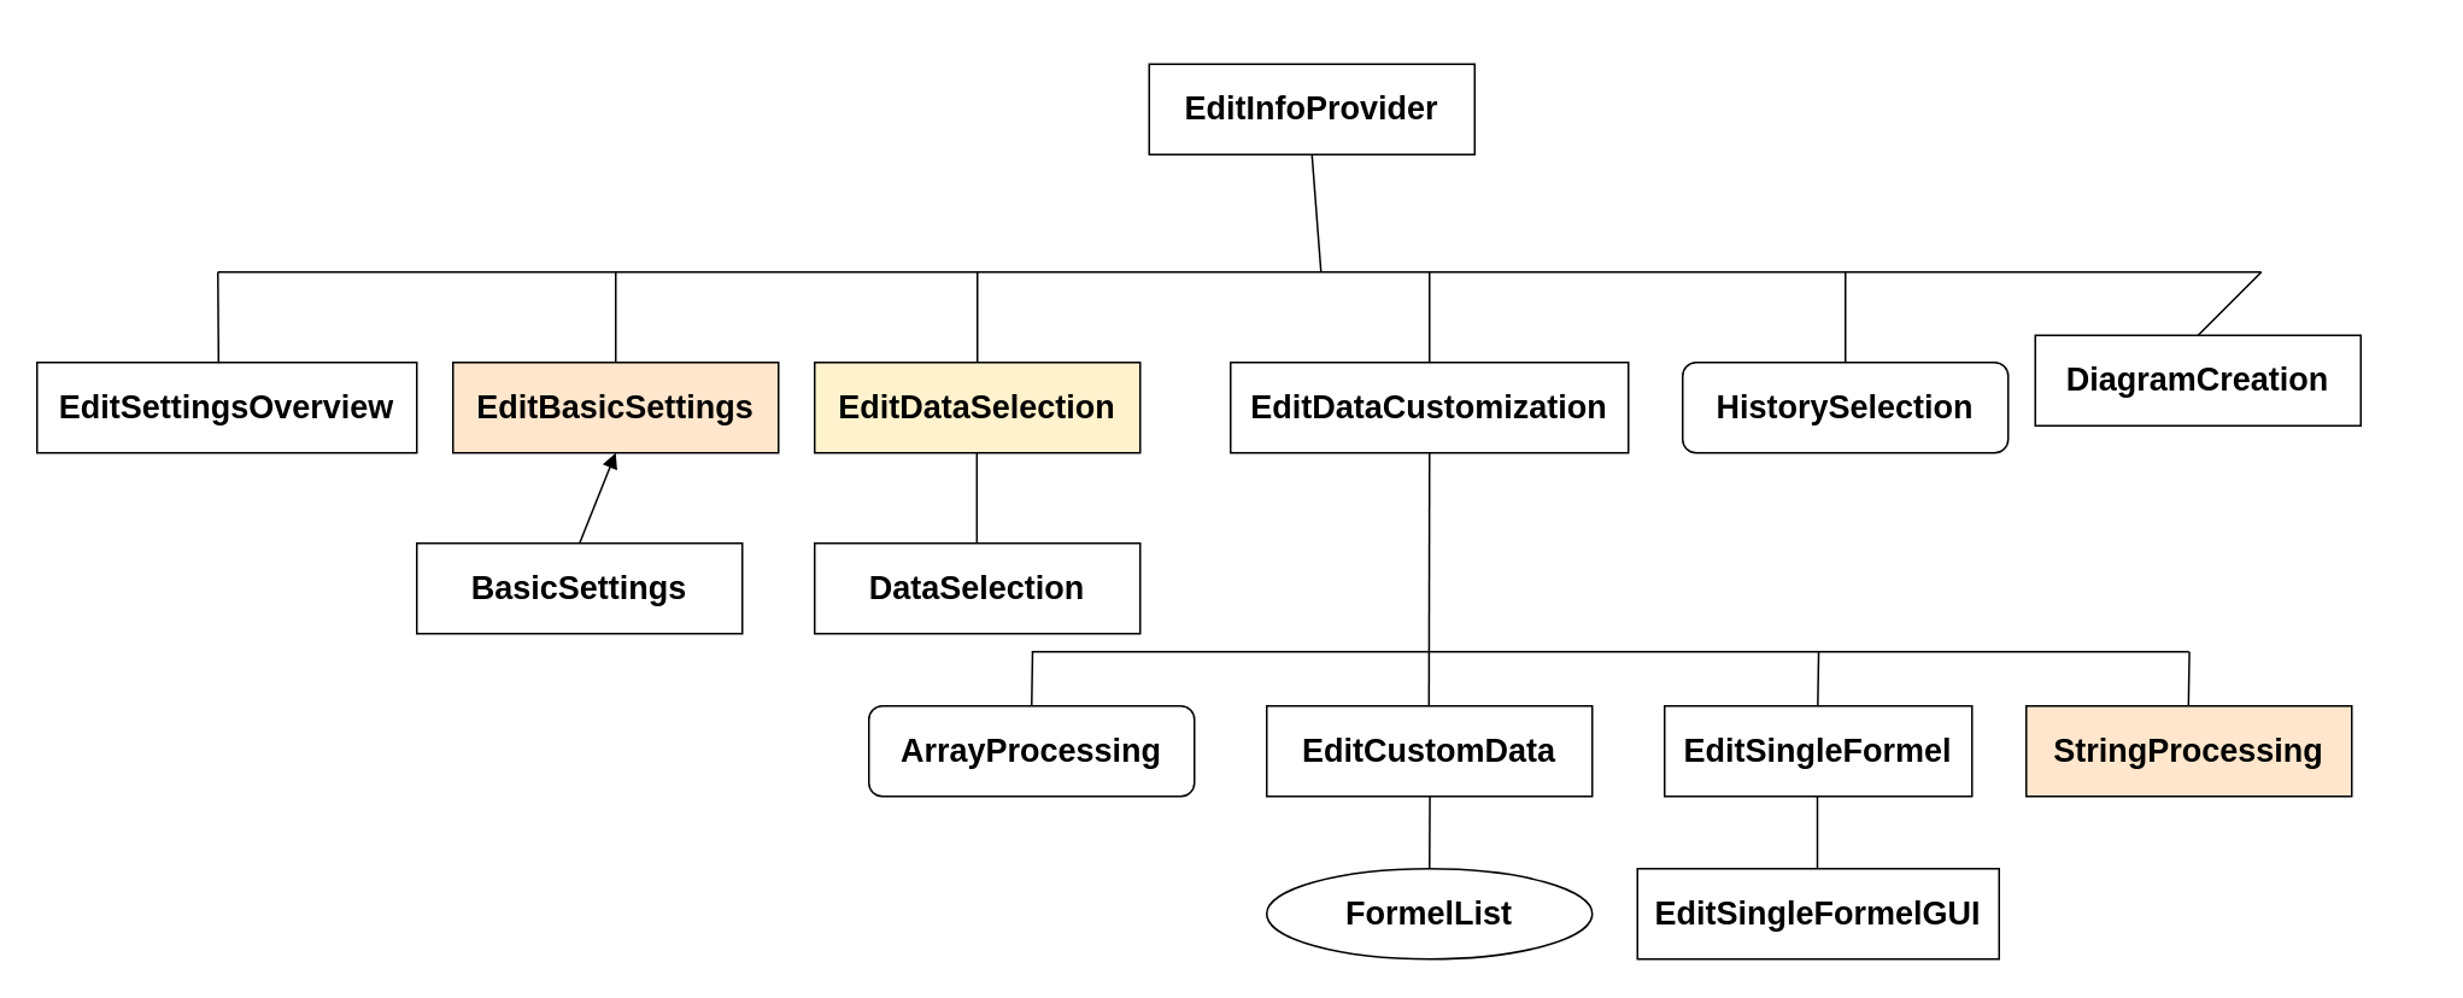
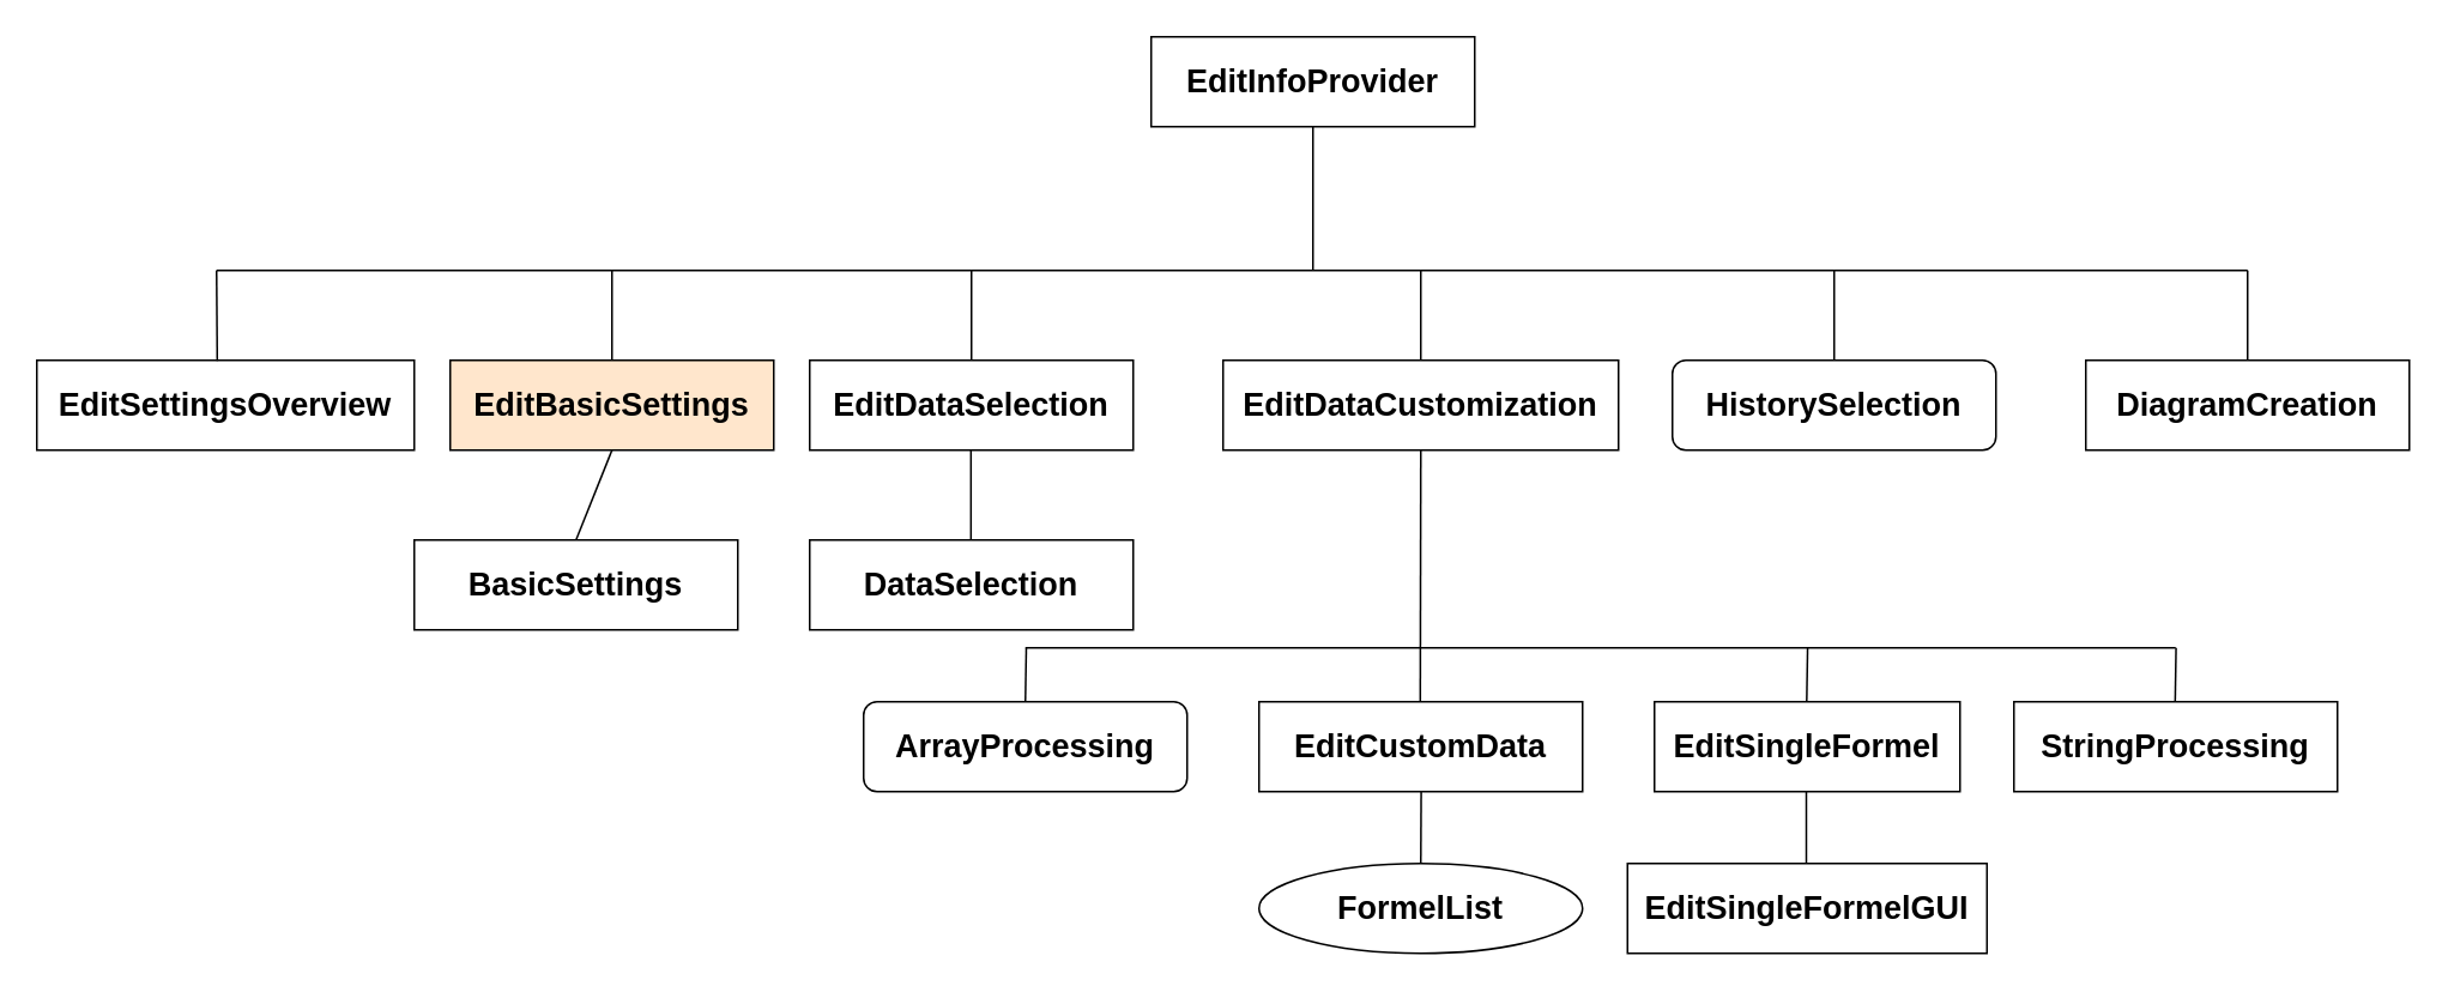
  <mxCell id="0" />
  <mxCell id="1" parent="0" />
- <mxCell id="2" value="&lt;font style=&quot;font-size: 18px&quot;&gt;&lt;b&gt;EditInfoProvider&lt;/b&gt;&lt;/font&gt;" style="rounded=0;whiteSpace=wrap;html=1;" parent="1" vertex="1"><mxGeometry x="635" y="35" width="180" height="50" as="geometry" /></mxCell>
+ <mxCell id="2" value="&lt;font style=&quot;font-size: 18px&quot;&gt;&lt;b&gt;EditInfoProvider&lt;/b&gt;&lt;/font&gt;" style="rounded=0;whiteSpace=wrap;html=1;" parent="1" vertex="1"><mxGeometry x="640" y="20" width="180" height="50" as="geometry" /></mxCell>
  <mxCell id="3" value="&lt;font style=&quot;font-size: 18px&quot;&gt;&lt;b&gt;EditSingleFormelGUI&lt;/b&gt;&lt;/font&gt;" style="rounded=0;whiteSpace=wrap;html=1;" parent="1" vertex="1"><mxGeometry x="905" y="480" width="200" height="50" as="geometry" /></mxCell>
  <mxCell id="4" value="&lt;font style=&quot;font-size: 18px&quot;&gt;&lt;b&gt;EditSingleFormel&lt;/b&gt;&lt;/font&gt;" style="rounded=0;whiteSpace=wrap;html=1;" parent="1" vertex="1"><mxGeometry x="920" y="390" width="170" height="50" as="geometry" /></mxCell>
  <mxCell id="5" value="&lt;font style=&quot;font-size: 18px&quot;&gt;&lt;b&gt;HistorySelection&lt;/b&gt;&lt;/font&gt;" style="whiteSpace=wrap;html=1;rounded=1;" parent="1" vertex="1"><mxGeometry x="930" y="200" width="180" height="50" as="geometry" /></mxCell>
  <mxCell id="6" value="&lt;font style=&quot;font-size: 18px&quot;&gt;&lt;b&gt;FormelList&lt;/b&gt;&lt;/font&gt;" style="ellipse;whiteSpace=wrap;html=1;" parent="1" vertex="1"><mxGeometry x="700" y="480" width="180" height="50" as="geometry" /></mxCell>
  <mxCell id="7" value="&lt;font style=&quot;font-size: 18px&quot;&gt;&lt;b&gt;EditCustomData&lt;br&gt;&lt;/b&gt;&lt;/font&gt;" style="rounded=0;whiteSpace=wrap;html=1;" parent="1" vertex="1"><mxGeometry x="700" y="390" width="180" height="50" as="geometry" /></mxCell>
  <mxCell id="8" value="&lt;font style=&quot;font-size: 18px&quot;&gt;&lt;b&gt;BasicSettings&lt;/b&gt;&lt;/font&gt;" style="rounded=0;whiteSpace=wrap;html=1;" parent="1" vertex="1"><mxGeometry x="230" y="300" width="180" height="50" as="geometry" /></mxCell>
  <mxCell id="9" value="&lt;font style=&quot;font-size: 18px&quot;&gt;&lt;b&gt;EditBasicSettings&lt;/b&gt;&lt;/font&gt;" style="rounded=0;whiteSpace=wrap;html=1;fillColor=#ffe6cc;" parent="1" vertex="1"><mxGeometry y="200" width="180" height="50" as="geometry" x="250" /></mxCell>
  <mxCell id="10" value="&lt;font style=&quot;font-size: 18px&quot;&gt;&lt;b&gt;EditSettingsOverview&lt;br&gt;&lt;/b&gt;&lt;/font&gt;" style="rounded=0;whiteSpace=wrap;html=1;" parent="1" vertex="1"><mxGeometry x="20" y="200" width="210" height="50" as="geometry" /></mxCell>
- <mxCell id="11" value="&lt;font style=&quot;font-size: 18px&quot;&gt;&lt;b&gt;DiagramCreation&lt;/b&gt;&lt;/font&gt;" style="rounded=0;whiteSpace=wrap;html=1;" parent="1" vertex="1"><mxGeometry x="1125" y="185" width="180" height="50" as="geometry" /></mxCell>
+ <mxCell id="11" value="&lt;font style=&quot;font-size: 18px&quot;&gt;&lt;b&gt;DiagramCreation&lt;/b&gt;&lt;/font&gt;" style="rounded=0;whiteSpace=wrap;html=1;" parent="1" vertex="1"><mxGeometry x="1160" y="200" width="180" height="50" as="geometry" /></mxCell>
  <mxCell id="12" value="" style="endArrow=none;html=1;" parent="1" edge="1"><mxGeometry width="50" height="50" relative="1" as="geometry"><mxPoint x="120" y="150" as="sourcePoint" /><mxPoint x="1250" y="150" as="targetPoint" /></mxGeometry></mxCell>
  <mxCell id="13" value="" style="endArrow=none;html=1;entryX=0.5;entryY=1;entryDx=0;entryDy=0;" parent="1" target="2" edge="1"><mxGeometry width="50" height="50" relative="1" as="geometry"><mxPoint x="730" y="150" as="sourcePoint" /><mxPoint x="680" y="180" as="targetPoint" /></mxGeometry></mxCell>
  <mxCell id="14" value="" style="endArrow=none;html=1;exitX=0.478;exitY=0.006;exitDx=0;exitDy=0;exitPerimeter=0;" parent="1" source="10" edge="1"><mxGeometry width="50" height="50" relative="1" as="geometry"><mxPoint x="180" y="190" as="sourcePoint" /><mxPoint x="120" y="150" as="targetPoint" /></mxGeometry></mxCell>
  <mxCell id="15" value="" style="endArrow=none;html=1;exitX=0.5;exitY=0;exitDx=0;exitDy=0;" parent="1" source="9" edge="1"><mxGeometry width="50" height="50" relative="1" as="geometry"><mxPoint x="690" y="230" as="sourcePoint" /><mxPoint x="340" y="150" as="targetPoint" /></mxGeometry></mxCell>
  <mxCell id="16" value="" style="endArrow=none;html=1;exitX=0.5;exitY=0;exitDx=0;exitDy=0;" parent="1" source="25" edge="1"><mxGeometry width="50" height="50" relative="1" as="geometry"><mxPoint x="790" y="220" as="sourcePoint" /><mxPoint x="790" y="150" as="targetPoint" /></mxGeometry></mxCell>
  <mxCell id="17" value="" style="endArrow=none;html=1;entryX=0.5;entryY=0;entryDx=0;entryDy=0;" parent="1" target="5" edge="1"><mxGeometry width="50" height="50" relative="1" as="geometry"><mxPoint x="1020" y="150" as="sourcePoint" /><mxPoint x="980" y="190" as="targetPoint" /></mxGeometry></mxCell>
  <mxCell id="18" value="" style="endArrow=none;html=1;entryX=0.5;entryY=0;entryDx=0;entryDy=0;" parent="1" target="11" edge="1"><mxGeometry width="50" height="50" relative="1" as="geometry"><mxPoint x="1250" y="150" as="sourcePoint" /><mxPoint x="680" y="180" as="targetPoint" /></mxGeometry></mxCell>
- <mxCell id="19" value="" style="endArrow=block;html=1;exitX=0.5;exitY=0;exitDx=0;exitDy=0;entryX=0.5;entryY=1;entryDx=0;entryDy=0;" parent="1" source="8" target="9" edge="1"><mxGeometry width="50" height="50" relative="1" as="geometry"><mxPoint x="460" y="260" as="sourcePoint" /><mxPoint x="510" y="210" as="targetPoint" /></mxGeometry></mxCell>
+ <mxCell id="19" value="" style="endArrow=none;html=1;exitX=0.5;exitY=0;exitDx=0;exitDy=0;entryX=0.5;entryY=1;entryDx=0;entryDy=0;" parent="1" source="8" target="9" edge="1"><mxGeometry width="50" height="50" relative="1" as="geometry"><mxPoint x="460" y="260" as="sourcePoint" /><mxPoint x="510" y="210" as="targetPoint" /></mxGeometry></mxCell>
  <mxCell id="20" value="" style="endArrow=none;html=1;" parent="1" edge="1"><mxGeometry width="50" height="50" relative="1" as="geometry"><mxPoint x="570" y="360" as="sourcePoint" /><mxPoint x="1210" y="360" as="targetPoint" /></mxGeometry></mxCell>
  <mxCell id="21" value="" style="endArrow=none;html=1;exitX=0.5;exitY=0;exitDx=0;exitDy=0;" parent="1" edge="1" source="6"><mxGeometry width="50" height="50" relative="1" as="geometry"><mxPoint x="789.71" y="465" as="sourcePoint" /><mxPoint x="790.21" y="440" as="targetPoint" /></mxGeometry></mxCell>
  <mxCell id="22" value="" style="endArrow=none;html=1;" parent="1" edge="1"><mxGeometry width="50" height="50" relative="1" as="geometry"><mxPoint x="1004.5" y="480" as="sourcePoint" /><mxPoint x="1004.5" y="440" as="targetPoint" /></mxGeometry></mxCell>
- <mxCell id="23" value="&lt;font style=&quot;font-size: 18px&quot;&gt;&lt;b&gt;EditDataSelection&lt;/b&gt;&lt;/font&gt;" style="rounded=0;whiteSpace=wrap;html=1;fillColor=#fff2cc;" vertex="1" parent="1"><mxGeometry x="450" y="200" width="180" height="50" as="geometry" /></mxCell>
+ <mxCell id="23" value="&lt;font style=&quot;font-size: 18px&quot;&gt;&lt;b&gt;EditDataSelection&lt;/b&gt;&lt;/font&gt;" style="rounded=0;whiteSpace=wrap;html=1;" vertex="1" parent="1"><mxGeometry x="450" y="200" width="180" height="50" as="geometry" /></mxCell>
  <mxCell id="24" value="&lt;font style=&quot;font-size: 18px&quot;&gt;&lt;b&gt;DataSelection&lt;/b&gt;&lt;/font&gt;" style="rounded=0;whiteSpace=wrap;html=1;" vertex="1" parent="1"><mxGeometry x="450" y="300" width="180" height="50" as="geometry" /></mxCell>
  <mxCell id="25" value="&lt;font style=&quot;font-size: 18px&quot;&gt;&lt;b&gt;EditDataCustomization&lt;br&gt;&lt;/b&gt;&lt;/font&gt;" style="rounded=0;whiteSpace=wrap;html=1;" vertex="1" parent="1"><mxGeometry x="680" y="200" width="220" height="50" as="geometry" /></mxCell>
  <mxCell id="26" value="" style="endArrow=none;html=1;exitX=0.5;exitY=0;exitDx=0;exitDy=0;" edge="1" parent="1" source="23"><mxGeometry width="50" height="50" relative="1" as="geometry"><mxPoint x="530" y="200" as="sourcePoint" /><mxPoint x="540" y="150" as="targetPoint" /></mxGeometry></mxCell>
  <mxCell id="27" value="" style="endArrow=none;html=1;exitX=0.5;exitY=0;exitDx=0;exitDy=0;entryX=0.5;entryY=1;entryDx=0;entryDy=0;" edge="1" parent="1"><mxGeometry width="50" height="50" relative="1" as="geometry"><mxPoint x="539.71" y="300" as="sourcePoint" /><mxPoint x="539.71" y="250" as="targetPoint" /></mxGeometry></mxCell>
  <mxCell id="28" value="&lt;font style=&quot;font-size: 18px&quot;&gt;&lt;b&gt;ArrayProcessing&lt;br&gt;&lt;/b&gt;&lt;/font&gt;" style="whiteSpace=wrap;html=1;rounded=1;" vertex="1" parent="1"><mxGeometry x="480" y="390" width="180" height="50" as="geometry" /></mxCell>
- <mxCell id="29" value="&lt;font style=&quot;font-size: 18px&quot;&gt;&lt;b&gt;StringProcessing&lt;br&gt;&lt;/b&gt;&lt;/font&gt;" style="rounded=0;whiteSpace=wrap;html=1;fillColor=#ffe6cc;" vertex="1" parent="1"><mxGeometry x="1120" y="390" width="180" height="50" as="geometry" /></mxCell>
+ <mxCell id="29" value="&lt;font style=&quot;font-size: 18px&quot;&gt;&lt;b&gt;StringProcessing&lt;br&gt;&lt;/b&gt;&lt;/font&gt;" style="rounded=0;whiteSpace=wrap;html=1;" vertex="1" parent="1"><mxGeometry x="1120" y="390" width="180" height="50" as="geometry" /></mxCell>
  <mxCell id="30" value="" style="endArrow=none;html=1;exitX=0.5;exitY=0;exitDx=0;exitDy=0;" edge="1" parent="1" source="28"><mxGeometry width="50" height="50" relative="1" as="geometry"><mxPoint x="570" y="385" as="sourcePoint" /><mxPoint x="570.5" y="360" as="targetPoint" /></mxGeometry></mxCell>
  <mxCell id="31" value="" style="endArrow=none;html=1;exitX=0.5;exitY=0;exitDx=0;exitDy=0;" edge="1" parent="1"><mxGeometry width="50" height="50" relative="1" as="geometry"><mxPoint x="789.71" y="390" as="sourcePoint" /><mxPoint x="790" y="250" as="targetPoint" /></mxGeometry></mxCell>
  <mxCell id="32" value="" style="endArrow=none;html=1;exitX=0.5;exitY=0;exitDx=0;exitDy=0;" edge="1" parent="1"><mxGeometry width="50" height="50" relative="1" as="geometry"><mxPoint x="1004.71" y="390" as="sourcePoint" /><mxPoint x="1005.21" y="360" as="targetPoint" /></mxGeometry></mxCell>
  <mxCell id="33" value="" style="endArrow=none;html=1;exitX=0.5;exitY=0;exitDx=0;exitDy=0;" edge="1" parent="1"><mxGeometry width="50" height="50" relative="1" as="geometry"><mxPoint x="1209.71" y="390" as="sourcePoint" /><mxPoint x="1210.21" y="360" as="targetPoint" /></mxGeometry></mxCell>
